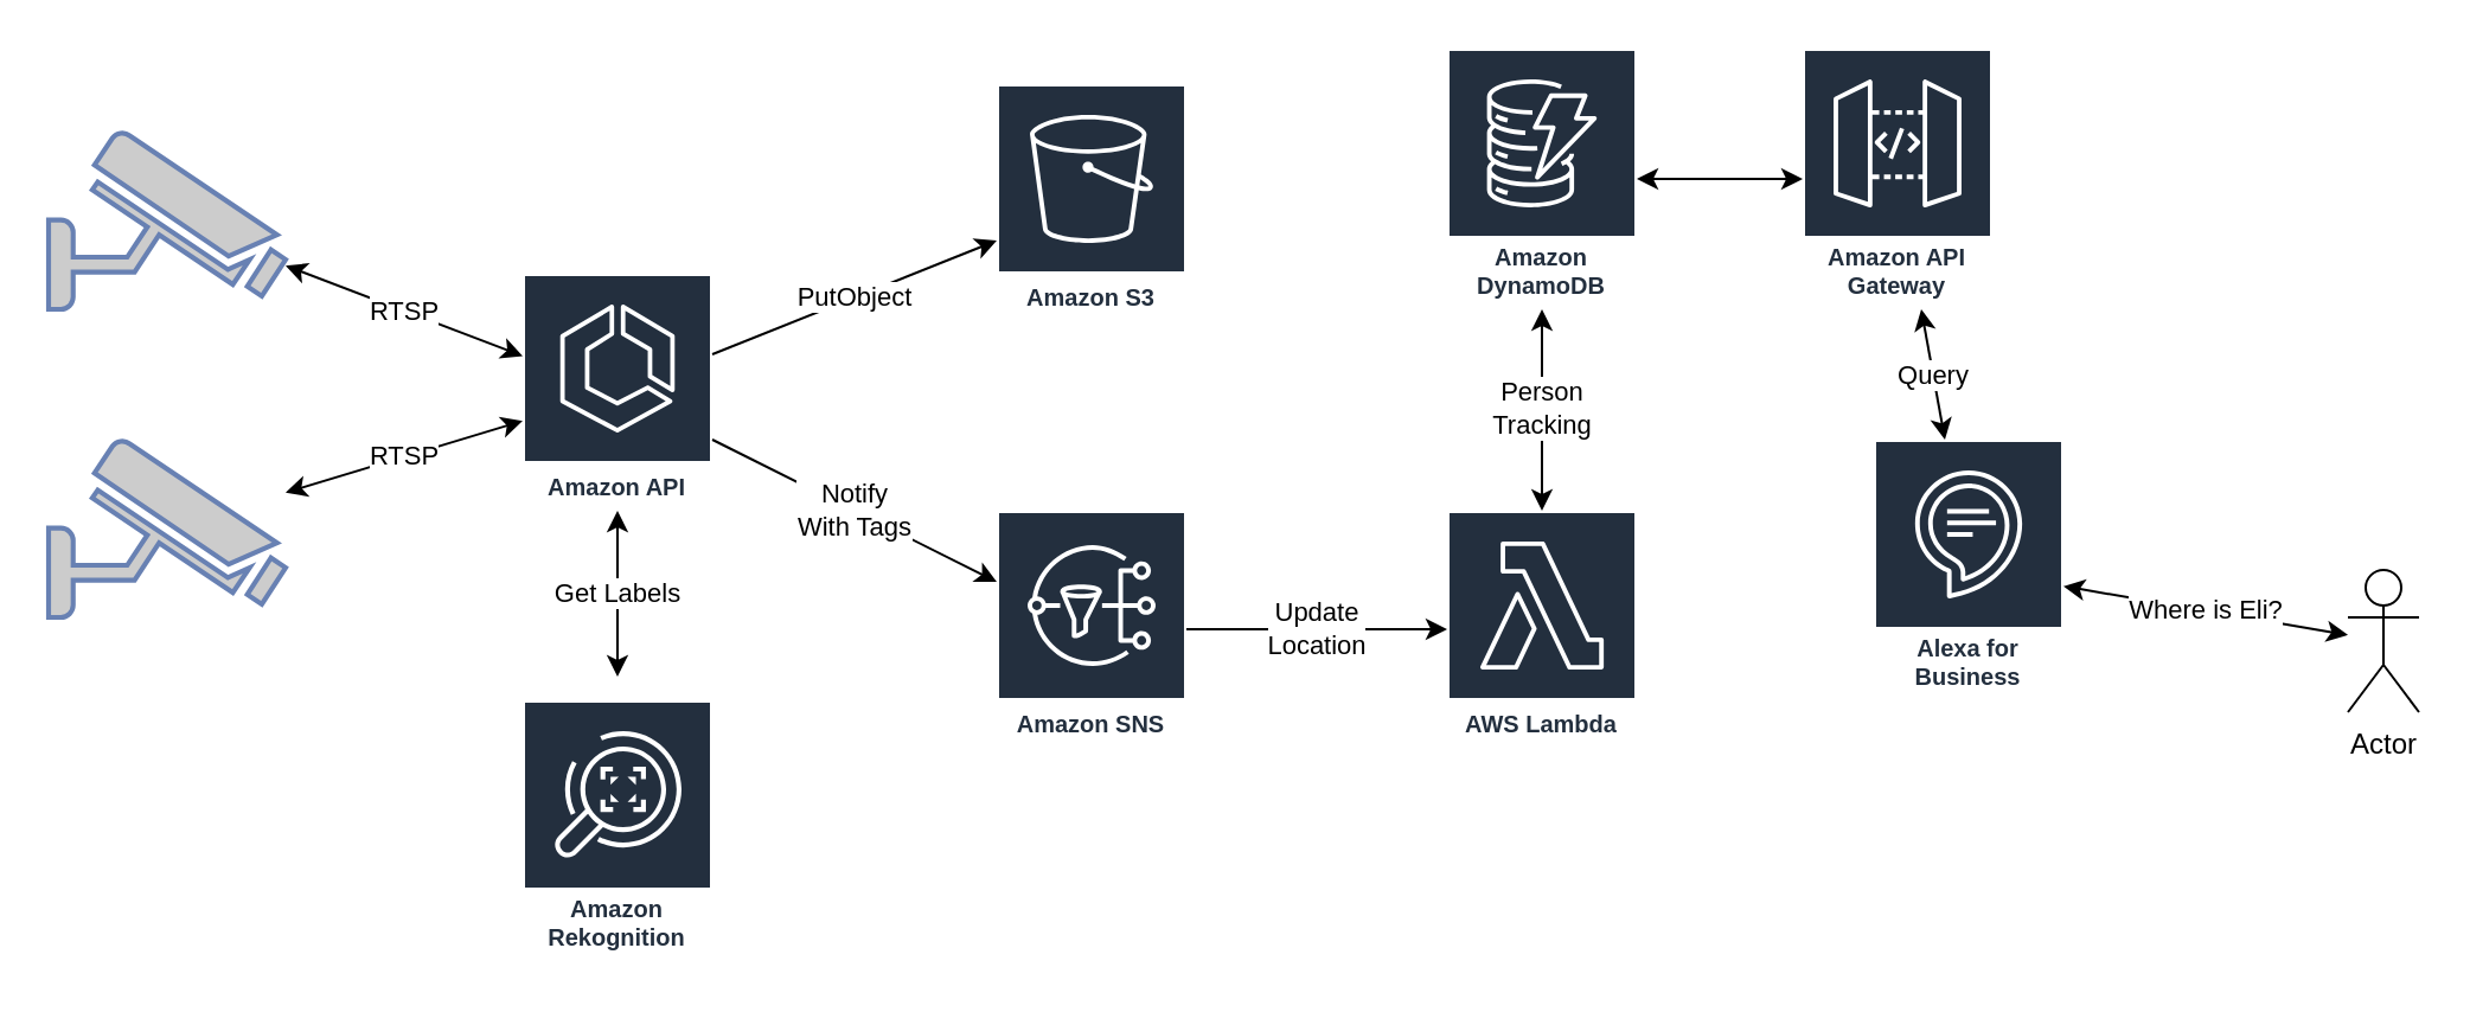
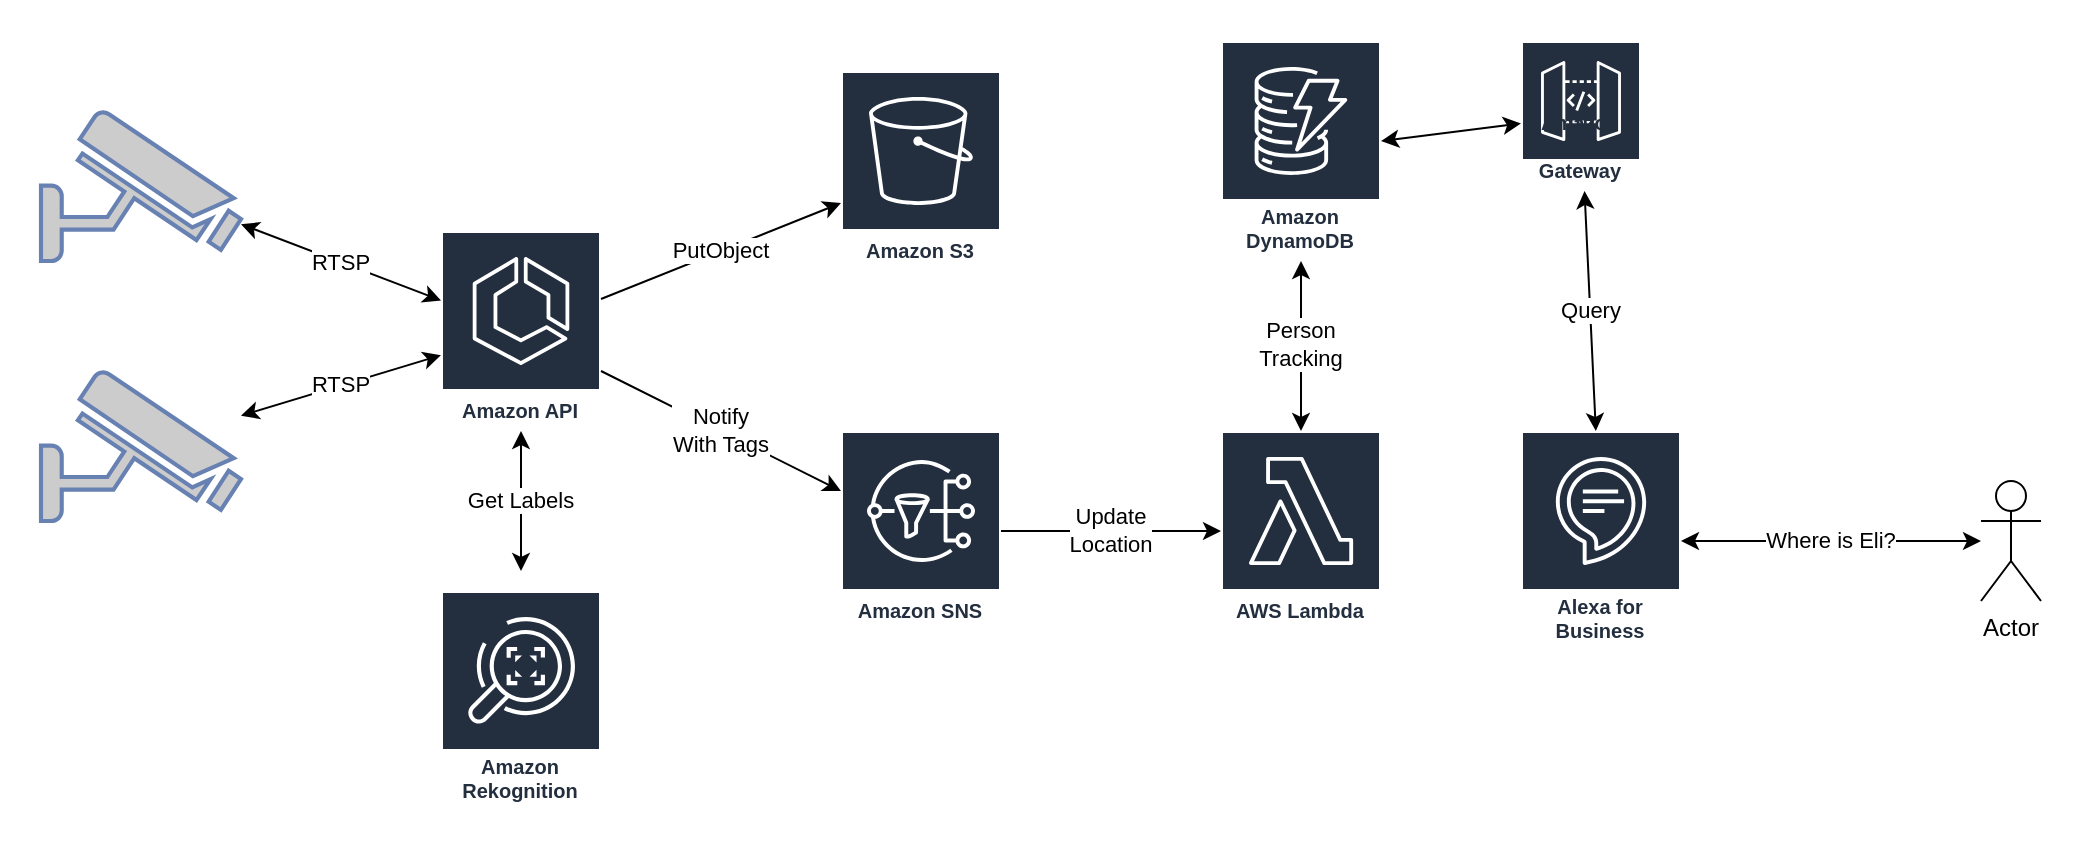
  <mxCell id="0" />
  <mxCell id="1" parent="0" />
  <mxCell id="2" value="" style="fontColor=#0066CC;verticalAlign=top;verticalLabelPosition=bottom;labelPosition=center;align=center;html=1;outlineConnect=0;fillColor=#CCCCCC;strokeColor=#6881B3;gradientColor=none;gradientDirection=north;strokeWidth=2;shape=mxgraph.networks.security_camera;" vertex="1" parent="1"><mxGeometry x="20" y="55" width="100" height="75" as="geometry" /></mxCell>
  <mxCell id="3" value="" style="fontColor=#0066CC;verticalAlign=top;verticalLabelPosition=bottom;labelPosition=center;align=center;html=1;outlineConnect=0;fillColor=#CCCCCC;strokeColor=#6881B3;gradientColor=none;gradientDirection=north;strokeWidth=2;shape=mxgraph.networks.security_camera;" vertex="1" parent="1"><mxGeometry x="20" y="185" width="100" height="75" as="geometry" /></mxCell>
  <mxCell id="4" value="Amazon API" style="outlineConnect=0;fontColor=#232F3E;gradientColor=none;strokeColor=#ffffff;fillColor=#232F3E;dashed=0;verticalLabelPosition=middle;verticalAlign=bottom;align=center;html=1;whiteSpace=wrap;fontSize=10;fontStyle=1;spacing=3;shape=mxgraph.aws4.productIcon;prIcon=mxgraph.aws4.ecs;" vertex="1" parent="1"><mxGeometry x="220" y="115" width="80" height="100" as="geometry" /></mxCell>
  <mxCell id="5" value="RTSP" style="endArrow=classic;startArrow=classic;html=1;" edge="1" parent="1" source="2" target="4"><mxGeometry width="50" height="50" relative="1" as="geometry"><mxPoint x="310" y="345" as="sourcePoint" /><mxPoint x="360" y="295" as="targetPoint" /></mxGeometry></mxCell>
  <mxCell id="6" value="RTSP" style="endArrow=classic;startArrow=classic;html=1;" edge="1" parent="1" source="3" target="4"><mxGeometry width="50" height="50" relative="1" as="geometry"><mxPoint x="310" y="345" as="sourcePoint" /><mxPoint x="360" y="295" as="targetPoint" /></mxGeometry></mxCell>
  <mxCell id="7" value="Amazon S3" style="outlineConnect=0;fontColor=#232F3E;gradientColor=none;strokeColor=#ffffff;fillColor=#232F3E;dashed=0;verticalLabelPosition=middle;verticalAlign=bottom;align=center;html=1;whiteSpace=wrap;fontSize=10;fontStyle=1;spacing=3;shape=mxgraph.aws4.productIcon;prIcon=mxgraph.aws4.s3;" vertex="1" parent="1"><mxGeometry x="420" y="35" width="80" height="100" as="geometry" /></mxCell>
  <mxCell id="8" value="PutObject" style="endArrow=classic;html=1;" edge="1" parent="1" source="4" target="7"><mxGeometry width="50" height="50" relative="1" as="geometry"><mxPoint x="310" y="345" as="sourcePoint" /><mxPoint x="360" y="295" as="targetPoint" /></mxGeometry></mxCell>
  <mxCell id="9" value="Amazon SNS" style="outlineConnect=0;fontColor=#232F3E;gradientColor=none;strokeColor=#ffffff;fillColor=#232F3E;dashed=0;verticalLabelPosition=middle;verticalAlign=bottom;align=center;html=1;whiteSpace=wrap;fontSize=10;fontStyle=1;spacing=3;shape=mxgraph.aws4.productIcon;prIcon=mxgraph.aws4.sns;" vertex="1" parent="1"><mxGeometry x="420" y="215" width="80" height="100" as="geometry" /></mxCell>
  <mxCell id="10" value="Amazon Rekognition" style="outlineConnect=0;fontColor=#232F3E;gradientColor=none;strokeColor=#ffffff;fillColor=#232F3E;dashed=0;verticalLabelPosition=middle;verticalAlign=bottom;align=center;html=1;whiteSpace=wrap;fontSize=10;fontStyle=1;spacing=3;shape=mxgraph.aws4.productIcon;prIcon=mxgraph.aws4.rekognition;" vertex="1" parent="1"><mxGeometry x="220" y="295" width="80" height="110" as="geometry" /></mxCell>
  <mxCell id="11" value="Get Labels" style="endArrow=classic;startArrow=classic;html=1;" edge="1" parent="1" target="4"><mxGeometry width="50" height="50" relative="1" as="geometry"><mxPoint x="260" y="285" as="sourcePoint" /><mxPoint x="360" y="295" as="targetPoint" /></mxGeometry></mxCell>
  <mxCell id="12" value="Notify &lt;br&gt;With Tags" style="endArrow=classic;html=1;" edge="1" parent="1" source="4" target="9"><mxGeometry width="50" height="50" relative="1" as="geometry"><mxPoint x="310" y="345" as="sourcePoint" /><mxPoint x="360" y="295" as="targetPoint" /></mxGeometry></mxCell>
  <mxCell id="13" value="AWS Lambda" style="outlineConnect=0;fontColor=#232F3E;gradientColor=none;strokeColor=#ffffff;fillColor=#232F3E;dashed=0;verticalLabelPosition=middle;verticalAlign=bottom;align=center;html=1;whiteSpace=wrap;fontSize=10;fontStyle=1;spacing=3;shape=mxgraph.aws4.productIcon;prIcon=mxgraph.aws4.lambda;" vertex="1" parent="1"><mxGeometry x="610" y="215" width="80" height="100" as="geometry" /></mxCell>
  <mxCell id="14" value="Update &lt;br&gt;Location" style="endArrow=classic;html=1;" edge="1" parent="1" source="9" target="13"><mxGeometry width="50" height="50" relative="1" as="geometry"><mxPoint x="310" y="335" as="sourcePoint" /><mxPoint x="360" y="285" as="targetPoint" /></mxGeometry></mxCell>
  <mxCell id="15" value="Amazon DynamoDB" style="outlineConnect=0;fontColor=#232F3E;gradientColor=none;strokeColor=#ffffff;fillColor=#232F3E;dashed=0;verticalLabelPosition=middle;verticalAlign=bottom;align=center;html=1;whiteSpace=wrap;fontSize=10;fontStyle=1;spacing=3;shape=mxgraph.aws4.productIcon;prIcon=mxgraph.aws4.dynamodb;" vertex="1" parent="1"><mxGeometry x="610" y="20" width="80" height="110" as="geometry" /></mxCell>
  <mxCell id="16" value="Person&lt;br&gt;Tracking" style="endArrow=classic;startArrow=classic;html=1;" edge="1" parent="1" source="13" target="15"><mxGeometry width="50" height="50" relative="1" as="geometry"><mxPoint x="310" y="325" as="sourcePoint" /><mxPoint x="360" y="275" as="targetPoint" /></mxGeometry></mxCell>
- <mxCell id="17" value="Alexa for Business" style="outlineConnect=0;fontColor=#232F3E;gradientColor=none;strokeColor=#ffffff;fillColor=#232F3E;dashed=0;verticalLabelPosition=middle;verticalAlign=bottom;align=center;html=1;whiteSpace=wrap;fontSize=10;fontStyle=1;spacing=3;shape=mxgraph.aws4.productIcon;prIcon=mxgraph.aws4.alexa_for_business;" vertex="1" parent="1"><mxGeometry x="790" y="185" width="80" height="110" as="geometry" /></mxCell>
+ <mxCell id="17" value="Alexa for Business" style="outlineConnect=0;fontColor=#232F3E;gradientColor=none;strokeColor=#ffffff;fillColor=#232F3E;dashed=0;verticalLabelPosition=middle;verticalAlign=bottom;align=center;html=1;whiteSpace=wrap;fontSize=10;fontStyle=1;spacing=3;shape=mxgraph.aws4.productIcon;prIcon=mxgraph.aws4.alexa_for_business;" vertex="1" parent="1"><mxGeometry x="760" y="215" width="80" height="110" as="geometry" /></mxCell>
  <mxCell id="18" value="Query" style="endArrow=classic;startArrow=classic;html=1;" edge="1" parent="1" source="21" target="17"><mxGeometry width="50" height="50" relative="1" as="geometry"><mxPoint x="918.333" y="295" as="sourcePoint" /><mxPoint x="730" y="235" as="targetPoint" /></mxGeometry></mxCell>
  <mxCell id="19" value="Actor" style="shape=umlActor;verticalLabelPosition=bottom;verticalAlign=top;html=1;outlineConnect=0;" vertex="1" parent="1"><mxGeometry x="990" y="240" width="30" height="60" as="geometry" /></mxCell>
  <mxCell id="20" value="Where is Eli?" style="endArrow=classic;startArrow=classic;html=1;" edge="1" parent="1" source="17" target="19"><mxGeometry width="50" height="50" relative="1" as="geometry"><mxPoint x="680" y="285" as="sourcePoint" /><mxPoint x="730" y="235" as="targetPoint" /></mxGeometry></mxCell>
- <mxCell id="21" value="Amazon API Gateway" style="outlineConnect=0;fontColor=#232F3E;gradientColor=none;strokeColor=#ffffff;fillColor=#232F3E;dashed=0;verticalLabelPosition=middle;verticalAlign=bottom;align=center;html=1;whiteSpace=wrap;fontSize=10;fontStyle=1;spacing=3;shape=mxgraph.aws4.productIcon;prIcon=mxgraph.aws4.api_gateway;" vertex="1" parent="1"><mxGeometry x="760" y="20" width="80" height="110" as="geometry" /></mxCell>
+ <mxCell id="21" value="Amazon API Gateway" style="outlineConnect=0;fontColor=#232F3E;gradientColor=none;strokeColor=#ffffff;fillColor=#232F3E;dashed=0;verticalLabelPosition=middle;verticalAlign=bottom;align=center;html=1;whiteSpace=wrap;fontSize=10;fontStyle=1;spacing=3;shape=mxgraph.aws4.productIcon;prIcon=mxgraph.aws4.api_gateway;" vertex="1" parent="1"><mxGeometry x="760" y="20" width="60" height="75" as="geometry" /></mxCell>
  <mxCell id="22" value="" style="endArrow=classic;startArrow=classic;html=1;" edge="1" parent="1" source="15" target="21"><mxGeometry width="50" height="50" relative="1" as="geometry"><mxPoint x="600" y="270" as="sourcePoint" /><mxPoint x="650" y="220" as="targetPoint" /></mxGeometry></mxCell>
